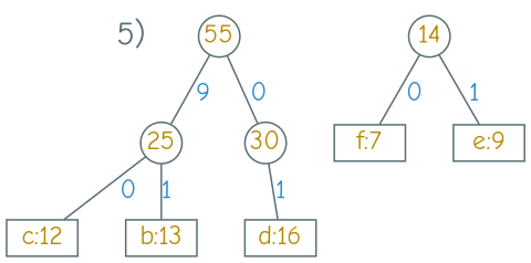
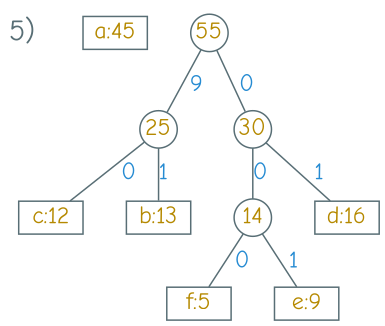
  digraph {
    fontname="Comic Neue"
    nodesep=0.4
    rankdir=TB
    ranksep=0.01
    node [color="#586e75" fixedsize=true fontcolor="#b58900" fontname="Comic Neue" fontsize=16 shape=box]
    edge [arrowhead=none color="#586e75" fontcolor="#268bd2" fontname="Comic Neue" fontsize=16]
    "5)" [fontcolor="#586e75" fontsize=20 shape=plaintext width=0.3]
+   "a:45" [height=0.3 width=0.6]
    55 [height=0.3 shape=circle width=0.35]
    25 [height=0.3 shape=circle width=0.35]
    30 [height=0.3 shape=circle width=0.35]
    "c:12" [height=0.3 width=0.6]
    "b:13" [height=0.3 width=0.6]
    14 [height=0.3 shape=circle width=0.35]
    "d:16" [height=0.3 width=0.6]
-   "f:5" [height=0.3 width=0.6 label="f:7"]
+   "f:5" [height=0.3 width=0.6]
    "e:9" [height=0.3 width=0.6]
    55 -> 25 [label=9]
    55 -> 30 [label=0]
    25 -> "c:12" [label=0]
    25 -> "b:13" [label=1]
+   30 -> 14 [label=0]
    30 -> "d:16" [label=1]
    14 -> "f:5" [label=0]
    14 -> "e:9" [label=1]
  }
